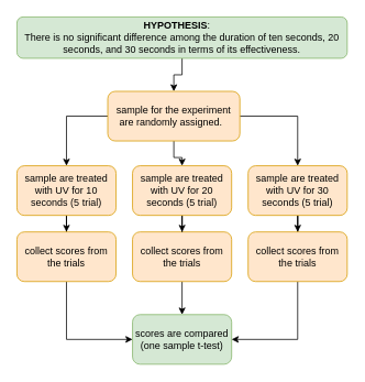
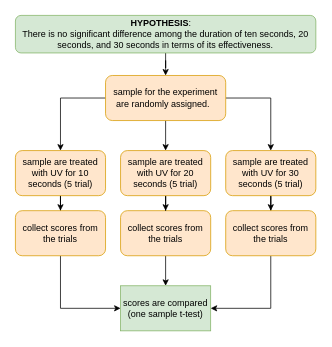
  <mxCell id="0" />
  <mxCell id="1" parent="0" />
  <mxCell id="2" value="" style="edgeStyle=orthogonalEdgeStyle;rounded=0;orthogonalLoop=1;jettySize=auto;html=1;" parent="1" source="3" target="7" edge="1"><mxGeometry relative="1" as="geometry" /></mxCell>
  <mxCell id="3" value="&lt;font style=&quot;font-size: 12px;&quot;&gt;&lt;b&gt;HYPOTHESIS&lt;/b&gt;:&lt;span style=&quot;font-family: &amp;quot;Times New Roman&amp;quot;; background-color: initial;&quot;&gt;&amp;nbsp; &amp;nbsp;&amp;nbsp;&lt;br&gt;&lt;/span&gt;&lt;span style=&quot;background-color: initial;&quot;&gt;There is no significant difference among the duration of ten seconds, 20 seconds, and 30 seconds in terms of its effectiveness.&lt;/span&gt;&lt;span style=&quot;font-family: &amp;quot;Times New Roman&amp;quot;; background-color: initial;&quot;&gt;&lt;br&gt;&lt;/span&gt;&lt;/font&gt;" style="rounded=1;whiteSpace=wrap;html=1;fillColor=#d5e8d4;strokeColor=#82b366;" parent="1" vertex="1"><mxGeometry x="20" y="20" width="400" height="50" as="geometry" /></mxCell>
  <mxCell id="4" style="edgeStyle=orthogonalEdgeStyle;rounded=0;orthogonalLoop=1;jettySize=auto;html=1;exitX=0;exitY=0.5;exitDx=0;exitDy=0;" parent="1" source="7" target="12" edge="1"><mxGeometry relative="1" as="geometry" /></mxCell>
  <mxCell id="5" value="" style="edgeStyle=orthogonalEdgeStyle;rounded=0;orthogonalLoop=1;jettySize=auto;html=1;" parent="1" source="7" target="14" edge="1"><mxGeometry relative="1" as="geometry" /></mxCell>
  <mxCell id="6" style="edgeStyle=orthogonalEdgeStyle;rounded=0;orthogonalLoop=1;jettySize=auto;html=1;exitX=1;exitY=0.5;exitDx=0;exitDy=0;" parent="1" source="7" target="16" edge="1"><mxGeometry relative="1" as="geometry" /></mxCell>
- <mxCell id="7" value="sample for the experiment are randomly assigned.&amp;nbsp;&amp;nbsp;" style="rounded=1;whiteSpace=wrap;html=1;fillColor=#ffe6cc;strokeColor=#d79b00;" parent="1" vertex="1"><mxGeometry x="130" y="110" width="160" height="60" as="geometry" /></mxCell>
- <mxCell id="8" value="scores are compared (one sample t-test)" style="rounded=1;whiteSpace=wrap;html=1;fillColor=#d5e8d4;strokeColor=#82b366;" parent="1" vertex="1"><mxGeometry x="160" y="380" width="120" height="60" as="geometry" /></mxCell>
+ <mxCell id="7" value="sample for the experiment are randomly assigned.&amp;nbsp;&amp;nbsp;" style="rounded=1;whiteSpace=wrap;html=1;fillColor=#ffe6cc;strokeColor=#d79b00;" parent="1" vertex="1"><mxGeometry x="140" y="100" width="160" height="60" as="geometry" /></mxCell>
+ <mxCell id="8" value="scores are compared (one sample t-test)" style="whiteSpace=wrap;html=1;fillColor=#d5e8d4;strokeColor=#82b366;rounded=0;" parent="1" vertex="1"><mxGeometry x="160" y="380" width="120" height="60" as="geometry" /></mxCell>
  <mxCell id="9" value="" style="edgeStyle=orthogonalEdgeStyle;rounded=0;orthogonalLoop=1;jettySize=auto;html=1;fontSize=12;" parent="1" source="10" target="8" edge="1"><mxGeometry relative="1" as="geometry" /></mxCell>
  <mxCell id="10" value="collect scores from the trials" style="rounded=1;whiteSpace=wrap;html=1;fillColor=#ffe6cc;strokeColor=#d79b00;" parent="1" vertex="1"><mxGeometry x="160" y="280" width="120" height="60" as="geometry" /></mxCell>
  <mxCell id="11" value="" style="edgeStyle=orthogonalEdgeStyle;rounded=0;orthogonalLoop=1;jettySize=auto;html=1;" parent="1" source="12" target="18" edge="1"><mxGeometry relative="1" as="geometry" /></mxCell>
  <mxCell id="12" value="sample are treated with UV for 10 seconds (5 trial)" style="rounded=1;whiteSpace=wrap;html=1;fillColor=#ffe6cc;strokeColor=#d79b00;" parent="1" vertex="1"><mxGeometry x="20" y="200" width="120" height="60" as="geometry" /></mxCell>
  <mxCell id="13" value="" style="edgeStyle=orthogonalEdgeStyle;rounded=0;orthogonalLoop=1;jettySize=auto;html=1;" parent="1" source="14" target="10" edge="1"><mxGeometry relative="1" as="geometry" /></mxCell>
  <mxCell id="14" value="sample are treated with UV for 20 seconds (5 trial)" style="rounded=1;whiteSpace=wrap;html=1;fillColor=#ffe6cc;strokeColor=#d79b00;" parent="1" vertex="1"><mxGeometry x="160" y="200" width="120" height="60" as="geometry" /></mxCell>
  <mxCell id="15" value="" style="edgeStyle=orthogonalEdgeStyle;rounded=0;orthogonalLoop=1;jettySize=auto;html=1;" parent="1" source="16" target="20" edge="1"><mxGeometry relative="1" as="geometry" /></mxCell>
  <mxCell id="16" value="sample are treated with UV for 30 seconds (5 trial)" style="rounded=1;whiteSpace=wrap;html=1;fillColor=#ffe6cc;strokeColor=#d79b00;" parent="1" vertex="1"><mxGeometry x="300" y="200" width="120" height="60" as="geometry" /></mxCell>
  <mxCell id="17" style="edgeStyle=orthogonalEdgeStyle;rounded=0;orthogonalLoop=1;jettySize=auto;html=1;exitX=0.5;exitY=1;exitDx=0;exitDy=0;entryX=0;entryY=0.5;entryDx=0;entryDy=0;" parent="1" source="18" target="8" edge="1"><mxGeometry relative="1" as="geometry" /></mxCell>
  <mxCell id="18" value="collect scores from the trials" style="rounded=1;whiteSpace=wrap;html=1;fillColor=#ffe6cc;strokeColor=#d79b00;" parent="1" vertex="1"><mxGeometry x="20" y="280" width="120" height="60" as="geometry" /></mxCell>
  <mxCell id="19" style="edgeStyle=orthogonalEdgeStyle;rounded=0;orthogonalLoop=1;jettySize=auto;html=1;exitX=0.5;exitY=1;exitDx=0;exitDy=0;entryX=1;entryY=0.5;entryDx=0;entryDy=0;" parent="1" source="20" target="8" edge="1"><mxGeometry relative="1" as="geometry" /></mxCell>
  <mxCell id="20" value="collect scores from the trials" style="rounded=1;whiteSpace=wrap;html=1;fillColor=#ffe6cc;strokeColor=#d79b00;" parent="1" vertex="1"><mxGeometry x="300" y="280" width="120" height="60" as="geometry" /></mxCell>
